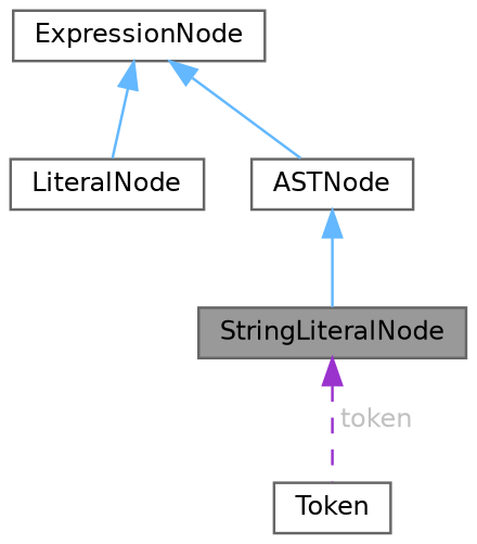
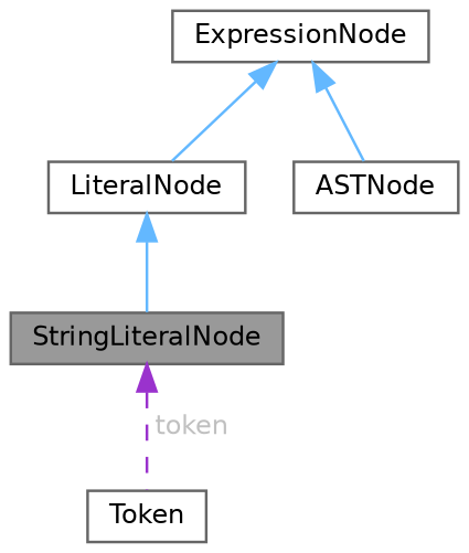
  digraph {
    node [color=gray40 fillcolor=white fontname=Helvetica fontsize=10 shape=box style=filled]
    edge [color=steelblue1 dir=back fontname=Helvetica fontsize=10 labelfontname=Helvetica labelfontsize=10 style=solid]
    n1 [fillcolor=grey60 fontcolor=black height=0.2 label=StringLiteralNode width=0.4]
    n2 [height=0.2 label=Token width=0.4]
    n3 [height=0.2 label=LiteralNode width=0.4]
    n4 [height=0.2 label=ExpressionNode width=0.4]
    n5 [height=0.2 label=ASTNode width=0.4]
    n1 -> n2 [color=darkorchid3 fontcolor=grey label=" token" style=dashed]
-   n5 -> n1
+   n3 -> n1
    n4 -> n3
    n4 -> n5
  }
